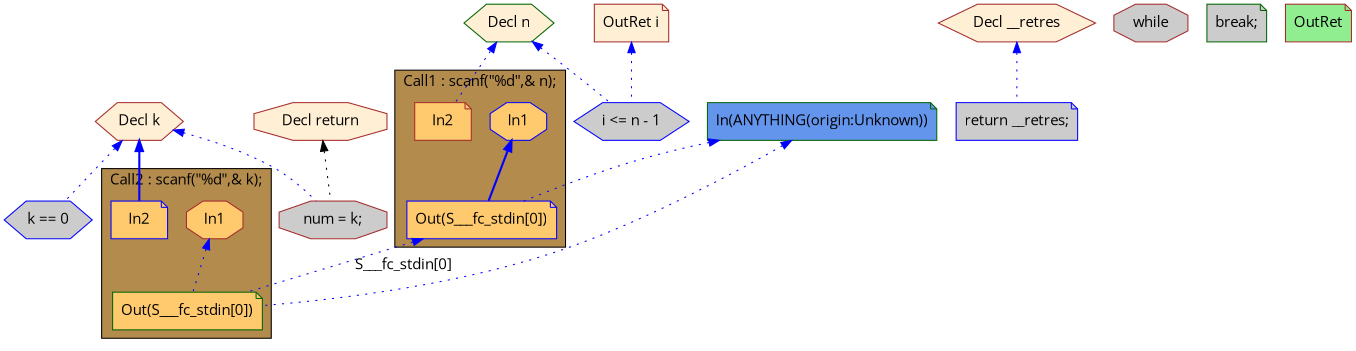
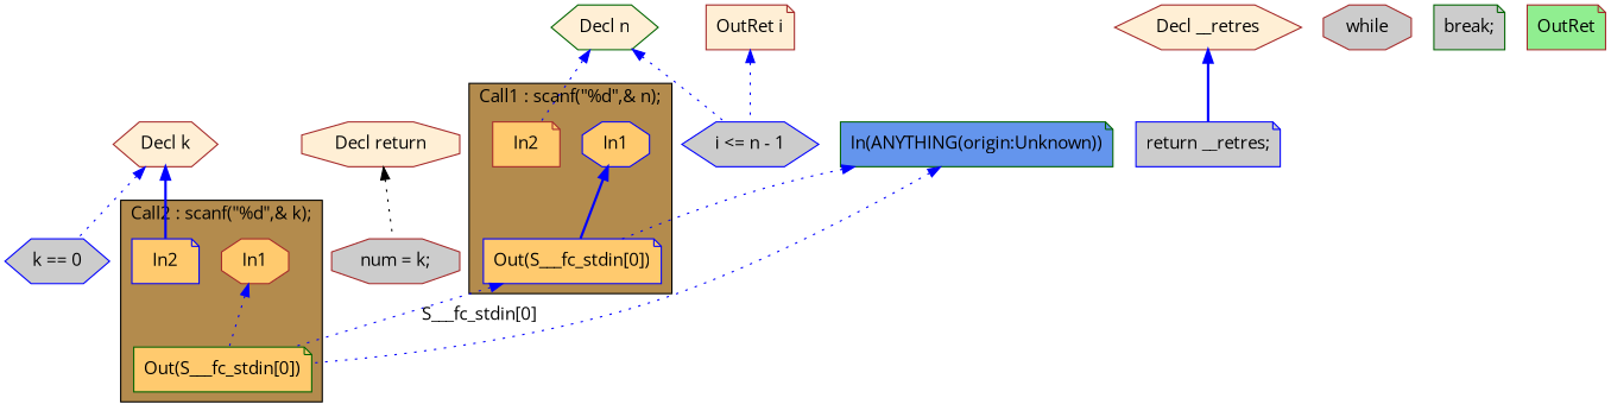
  digraph {
    fontname="Open Sans"
    rankdir=TB
    node [color=brown fillcolor="#FFCA6E" fontname="Open Sans" shape=note style=filled]
    edge [color="#0000FF" dir=back fontname="Open Sans" style=dotted]
    n1 [color=blue label=In1 shape=octagon]
    n2 [label=In2]
    n3 [color=blue label="Out(S___fc_stdin[0])"]
    n4 [label=In1 shape=octagon]
    n5 [color=blue label=In2]
    n6 [color=darkgreen label="Out(S___fc_stdin[0])"]
    n7 [color=darkgreen fillcolor="#FFEFD5" label="Decl n" shape=hexagon]
    n8 [color=blue fillcolor="#CCCCCC" label="i <= n - 1" shape=hexagon]
    n9 [fillcolor="#FFEFD5" label="Decl k" shape=hexagon]
    n10 [fillcolor="#CCCCCC" label="num = k;" shape=octagon]
    n11 [color=blue fillcolor="#CCCCCC" label="k == 0" shape=hexagon]
    n12 [fillcolor="#FFEFD5" label="OutRet i"]
    n13 [fillcolor="#FFEFD5" label="Decl return" shape=octagon]
    n14 [fillcolor="#FFEFD5" label="Decl __retres" shape=hexagon]
    n15 [color=blue fillcolor="#CCCCCC" label="return __retres;"]
    n16 [fillcolor="#CCCCCC" label=while shape=octagon]
    n17 [color=darkgreen fillcolor="#CCCCCC" label="break;"]
    n18 [fillcolor="#90EE90" label=OutRet]
    n19 [color=darkgreen fillcolor="#6495ED" label="In(ANYTHING(origin:Unknown))"]
    subgraph cluster_1 {
      fillcolor="#B38B4D"
      label="Call1 : scanf(\"%d\",& n);"
      style=filled
      n1
      n2
      n3
    }
    subgraph cluster_2 {
      fillcolor="#B38B4D"
      label="Call2 : scanf(\"%d\",& k);"
      style=filled
      n4
      n5
      n6
    }
    n1 -> n3 [style=bold]
    n3 -> n6 [label="S___fc_stdin[0]"]
    n4 -> n6
    n7 -> n2
    n7 -> n8
    n9 -> n5 [style=bold]
-   n9 -> n10
    n9 -> n11
    n12 -> n8
    n13 -> n10 [color="#000000"]
-   n14 -> n15
+   n14 -> n15 [style=bold]
    n19 -> n3
    n19 -> n6
  }
